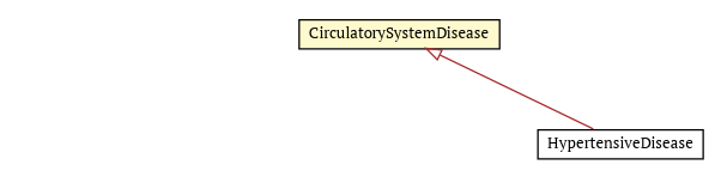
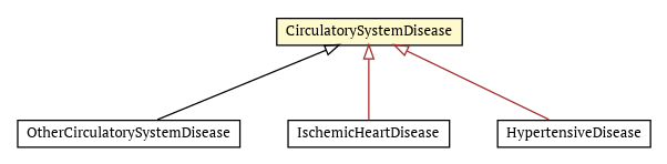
  digraph {
    fontname="PT Serif"
    nodesep=0.25
    ranksep=0.5
    node [fontcolor=black fontname="PT Serif" fontsize=10.0 shape=plaintext]
    edge [arrowtail=empty color=brown dir=back fontname="PT Serif" fontsize=10 headport=p labelfontname=Helvetica labelfontsize=10 tailport=p]
+   n1 [label=<<table title="org.universAAL.ontology.ICD10CirculatorySystemDiseases.owl.OtherCirculatorySystemDisease" border="0" cellborder="1" cellspacing="0" cellpadding="2" port="p" href="../../ICD10CirculatorySystemDiseases/owl/OtherCirculatorySystemDisease.html"> 		<tr><td><table border="0" cellspacing="0" cellpadding="1"> <tr><td align="center" balign="center"> OtherCirculatorySystemDisease </td></tr> 		</table></td></tr> 		</table>>]
+   n2 [label=<<table title="org.universAAL.ontology.ICD10CirculatorySystemDiseases.owl.IschemicHeartDisease" border="0" cellborder="1" cellspacing="0" cellpadding="2" port="p" href="../../ICD10CirculatorySystemDiseases/owl/IschemicHeartDisease.html"> 		<tr><td><table border="0" cellspacing="0" cellpadding="1"> <tr><td align="center" balign="center"> IschemicHeartDisease </td></tr> 		</table></td></tr> 		</table>>]
    n3 [label=<<table title="org.universAAL.ontology.ICD10CirculatorySystemDiseases.owl.HypertensiveDisease" border="0" cellborder="1" cellspacing="0" cellpadding="2" port="p" href="../../ICD10CirculatorySystemDiseases/owl/HypertensiveDisease.html"> 		<tr><td><table border="0" cellspacing="0" cellpadding="1"> <tr><td align="center" balign="center"> HypertensiveDisease </td></tr> 		</table></td></tr> 		</table>>]
    n4 [label=<<table title="org.universAAL.ontology.ICD10Diseases.owl.CirculatorySystemDisease" border="0" cellborder="1" cellspacing="0" cellpadding="2" port="p" bgcolor="lemonChiffon" href="./CirculatorySystemDisease.html"> 		<tr><td><table border="0" cellspacing="0" cellpadding="1"> <tr><td align="center" balign="center"> CirculatorySystemDisease </td></tr> 		</table></td></tr> 		</table>>]
+   n4 -> n1 [color=black]
+   n4 -> n2
    n4 -> n3
  }
